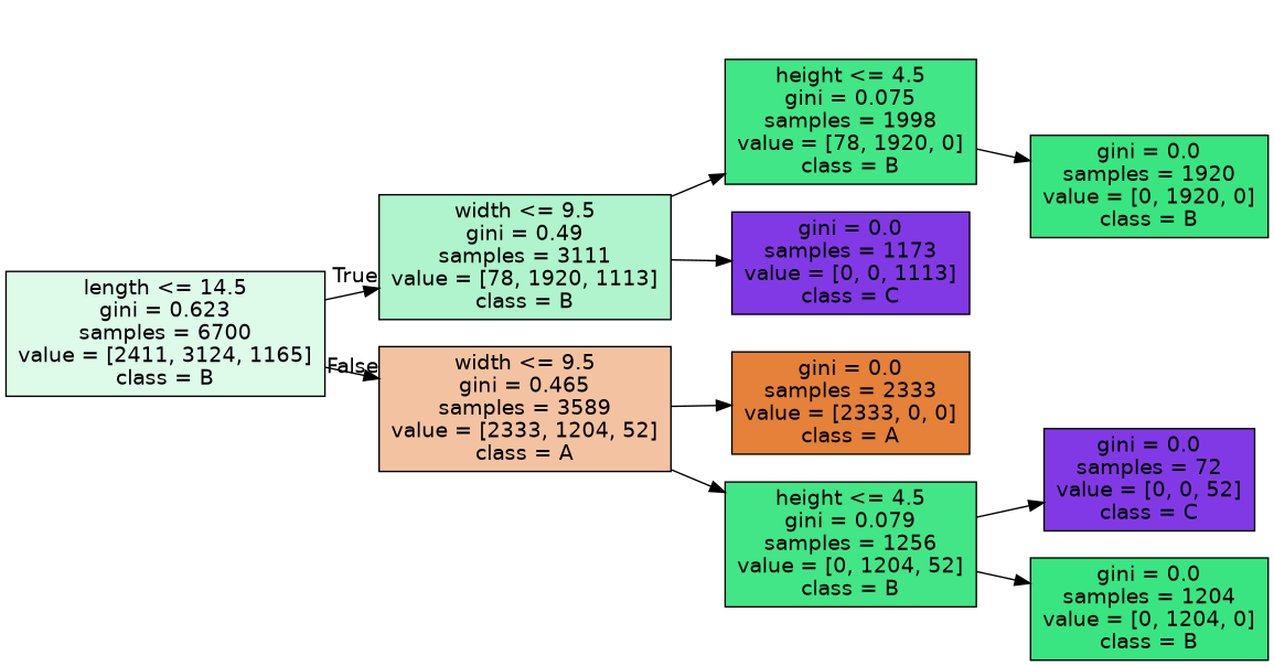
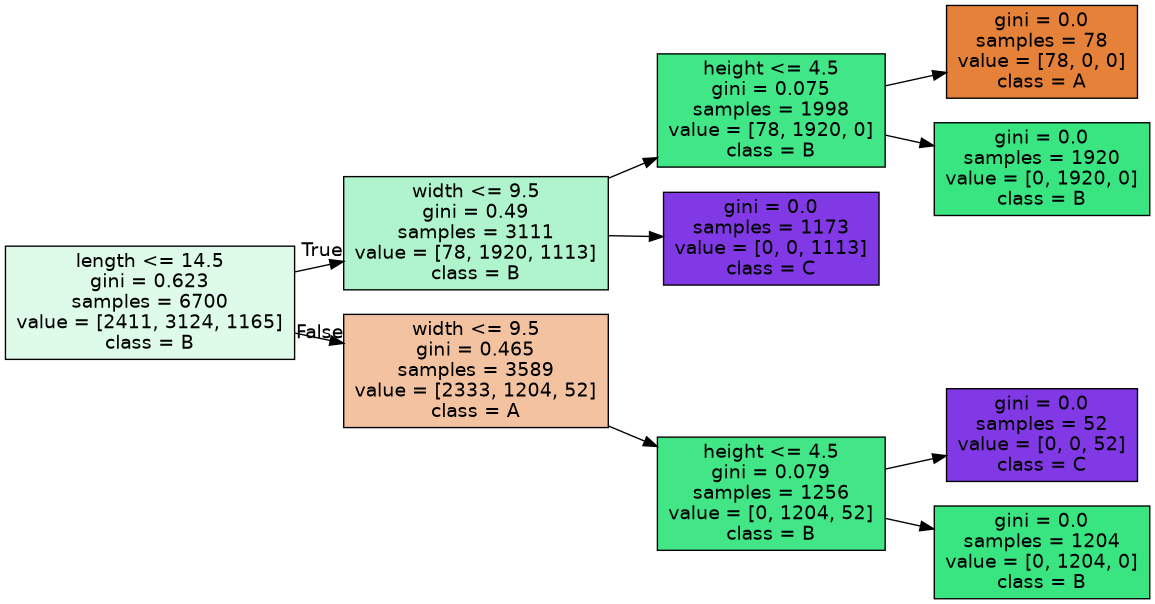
  digraph {
    rankdir=LR
    node [color=black fillcolor="#8139e5" fontname=helvetica shape=box style=filled]
    edge [fontname=helvetica]
    n1 [fillcolor="#defbea" label="length <= 14.5\ngini = 0.623\nsamples = 6700\nvalue = [2411, 3124, 1165]\nclass = B"]
    n2 [fillcolor="#aff4cc" label="width <= 9.5\ngini = 0.49\nsamples = 3111\nvalue = [78, 1920, 1113]\nclass = B"]
    n3 [fillcolor="#f3c3a1" label="width <= 9.5\ngini = 0.465\nsamples = 3589\nvalue = [2333, 1204, 52]\nclass = A"]
    n4 [fillcolor="#41e686" label="height <= 4.5\ngini = 0.075\nsamples = 1998\nvalue = [78, 1920, 0]\nclass = B"]
    n5 [label="gini = 0.0\nsamples = 1173\nvalue = [0, 0, 1113]\nclass = C"]
-   n6 [fillcolor="#e58139" label="gini = 0.0\nsamples = 2333\nvalue = [2333, 0, 0]\nclass = A"]
    n7 [fillcolor="#42e686" label="height <= 4.5\ngini = 0.079\nsamples = 1256\nvalue = [0, 1204, 52]\nclass = B"]
+   n8 [fillcolor="#e58139" label="gini = 0.0\nsamples = 78\nvalue = [78, 0, 0]\nclass = A"]
    n9 [fillcolor="#39e581" label="gini = 0.0\nsamples = 1920\nvalue = [0, 1920, 0]\nclass = B"]
-   n10 [label="gini = 0.0\nsamples = 72\nvalue = [0, 0, 52]\nclass = C"]
+   n10 [label="gini = 0.0\nsamples = 52\nvalue = [0, 0, 52]\nclass = C"]
    n11 [fillcolor="#39e581" label="gini = 0.0\nsamples = 1204\nvalue = [0, 1204, 0]\nclass = B"]
    n1 -> n2 [headlabel=True labelangle=45 labeldistance=2.5]
    n1 -> n3 [headlabel=False labelangle=-45 labeldistance=2.5]
    n2 -> n4
    n2 -> n5
-   n3 -> n6
    n3 -> n7
+   n4 -> n8
    n4 -> n9
    n7 -> n10
    n7 -> n11
  }
